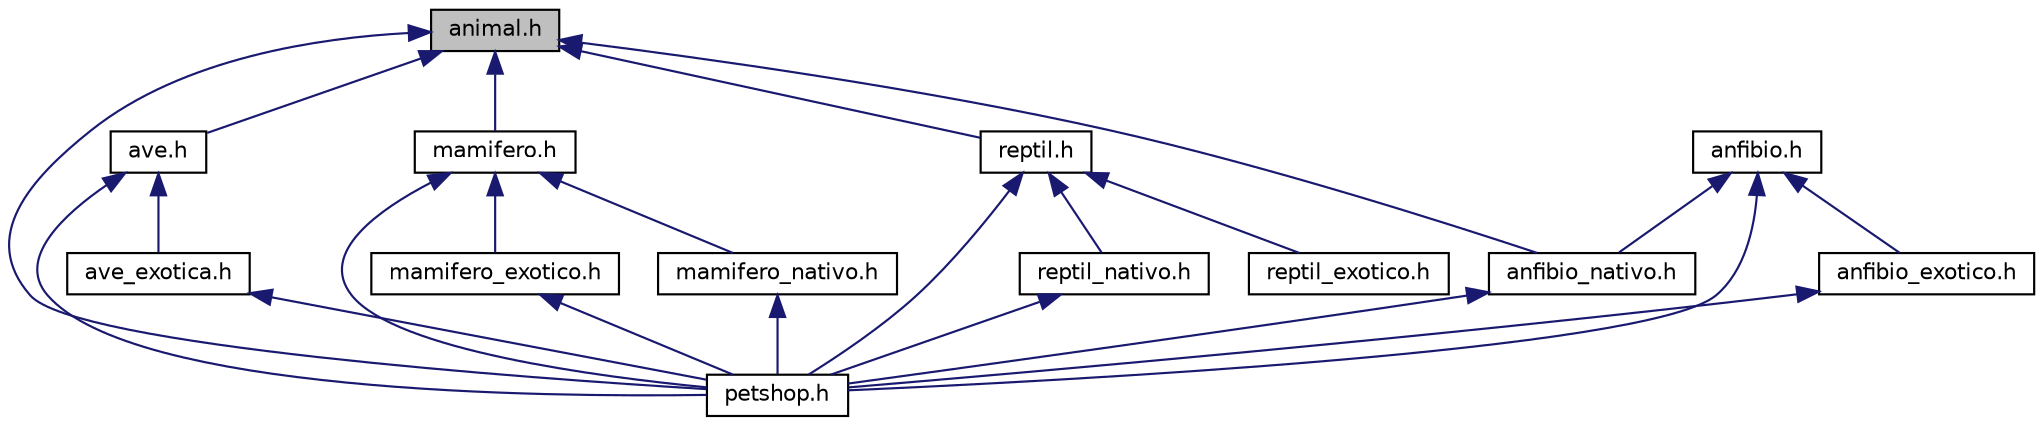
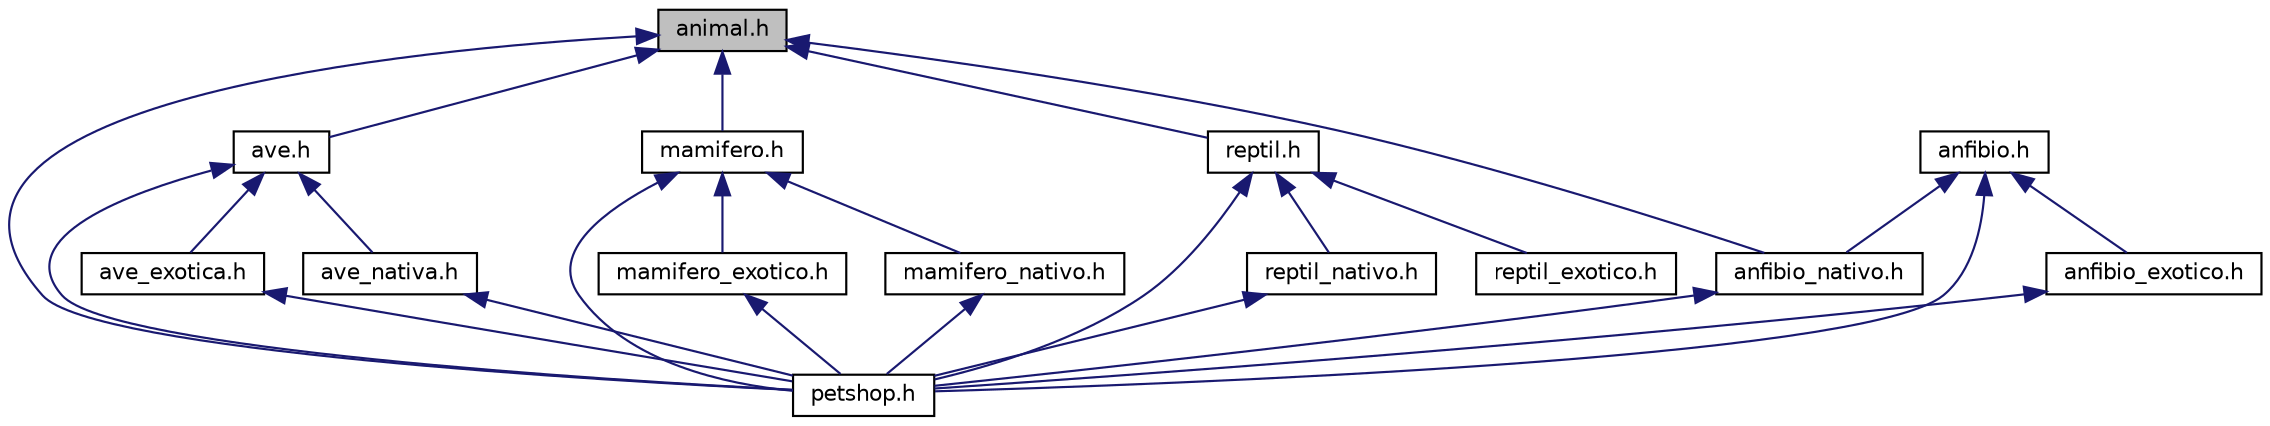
  digraph {
    node [color=black fillcolor=white fontname=Helvetica fontsize=10 shape=record style=filled]
    edge [color=midnightblue dir=back fontname=Helvetica fontsize=10 labelfontname=Helvetica labelfontsize=10 style=solid]
    n1 [fillcolor=grey75 fontcolor=black height=0.2 label="animal.h" width=0.4]
    n2 [height=0.2 label="petshop.h" width=0.4]
    n3 [height=0.2 label="ave.h" width=0.4]
    n4 [height=0.2 label="mamifero.h" width=0.4]
    n5 [height=0.2 label="reptil.h" width=0.4]
    n6 [height=0.2 label="anfibio_nativo.h" width=0.4]
    n7 [height=0.2 label="anfibio.h" width=0.4]
    n8 [height=0.2 label="anfibio_exotico.h" width=0.4]
    n9 [height=0.2 label="ave_exotica.h" width=0.4]
+   n10 [height=0.2 label="ave_nativa.h" width=0.4]
    n11 [height=0.2 label="mamifero_exotico.h" width=0.4]
    n12 [height=0.2 label="mamifero_nativo.h" width=0.4]
    n13 [height=0.2 label="reptil_nativo.h" width=0.4]
    n14 [height=0.2 label="reptil_exotico.h" width=0.4]
    n1 -> n2
    n1 -> n3
    n1 -> n4
    n1 -> n5
    n1 -> n6
    n3 -> n2
    n3 -> n9
+   n3 -> n10
    n4 -> n2
    n4 -> n11
    n4 -> n12
    n5 -> n2
    n5 -> n13
    n5 -> n14
    n6 -> n2
    n7 -> n2
    n7 -> n6
    n7 -> n8
    n8 -> n2
    n9 -> n2
+   n10 -> n2
    n11 -> n2
    n12 -> n2
    n13 -> n2
  }
